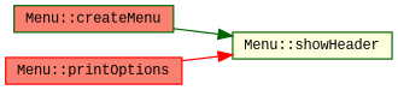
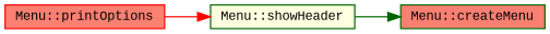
  digraph {
    fontname="Liberation Mono"
    rankdir=RL
    node [color=darkgreen fillcolor=salmon fontname="Liberation Mono" fontsize=10 shape=box style=filled]
    edge [dir=back fontname="Liberation Mono" fontsize=10 labelfontname=Helvetica labelfontsize=10 style=solid]
    n1 [fillcolor=lightyellow fontcolor=black height=0.2 label="Menu::showHeader" width=0.4]
    n2 [height=0.2 label="Menu::createMenu" width=0.4]
    n3 [color=red height=0.2 label="Menu::printOptions" width=0.4]
-   n1 -> n2 [color=darkgreen]
+   n2 -> n1 [color=darkgreen]
    n1 -> n3 [color=red]
  }
